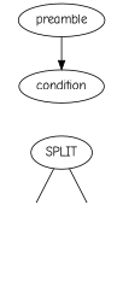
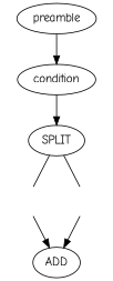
  digraph {
    fontname="Comic Neue"
    rankdir=TB
    node [fontname="Comic Neue"]
    edge [fontname="Comic Neue"]
    n1 [label=preamble shape=ellipse]
    n2 [label=condition shape=ellipse]
    n3 [label=SPLIT]
    g1 [style=invis]
    g2 [style=invis]
+   n6 [label=ADD]
    n1 -> n2
+   n2 -> n3
    n3 -> g1 [dir=none]
    n3 -> g2 [dir=none]
+   g1 -> n6
+   g2 -> n6
  }
